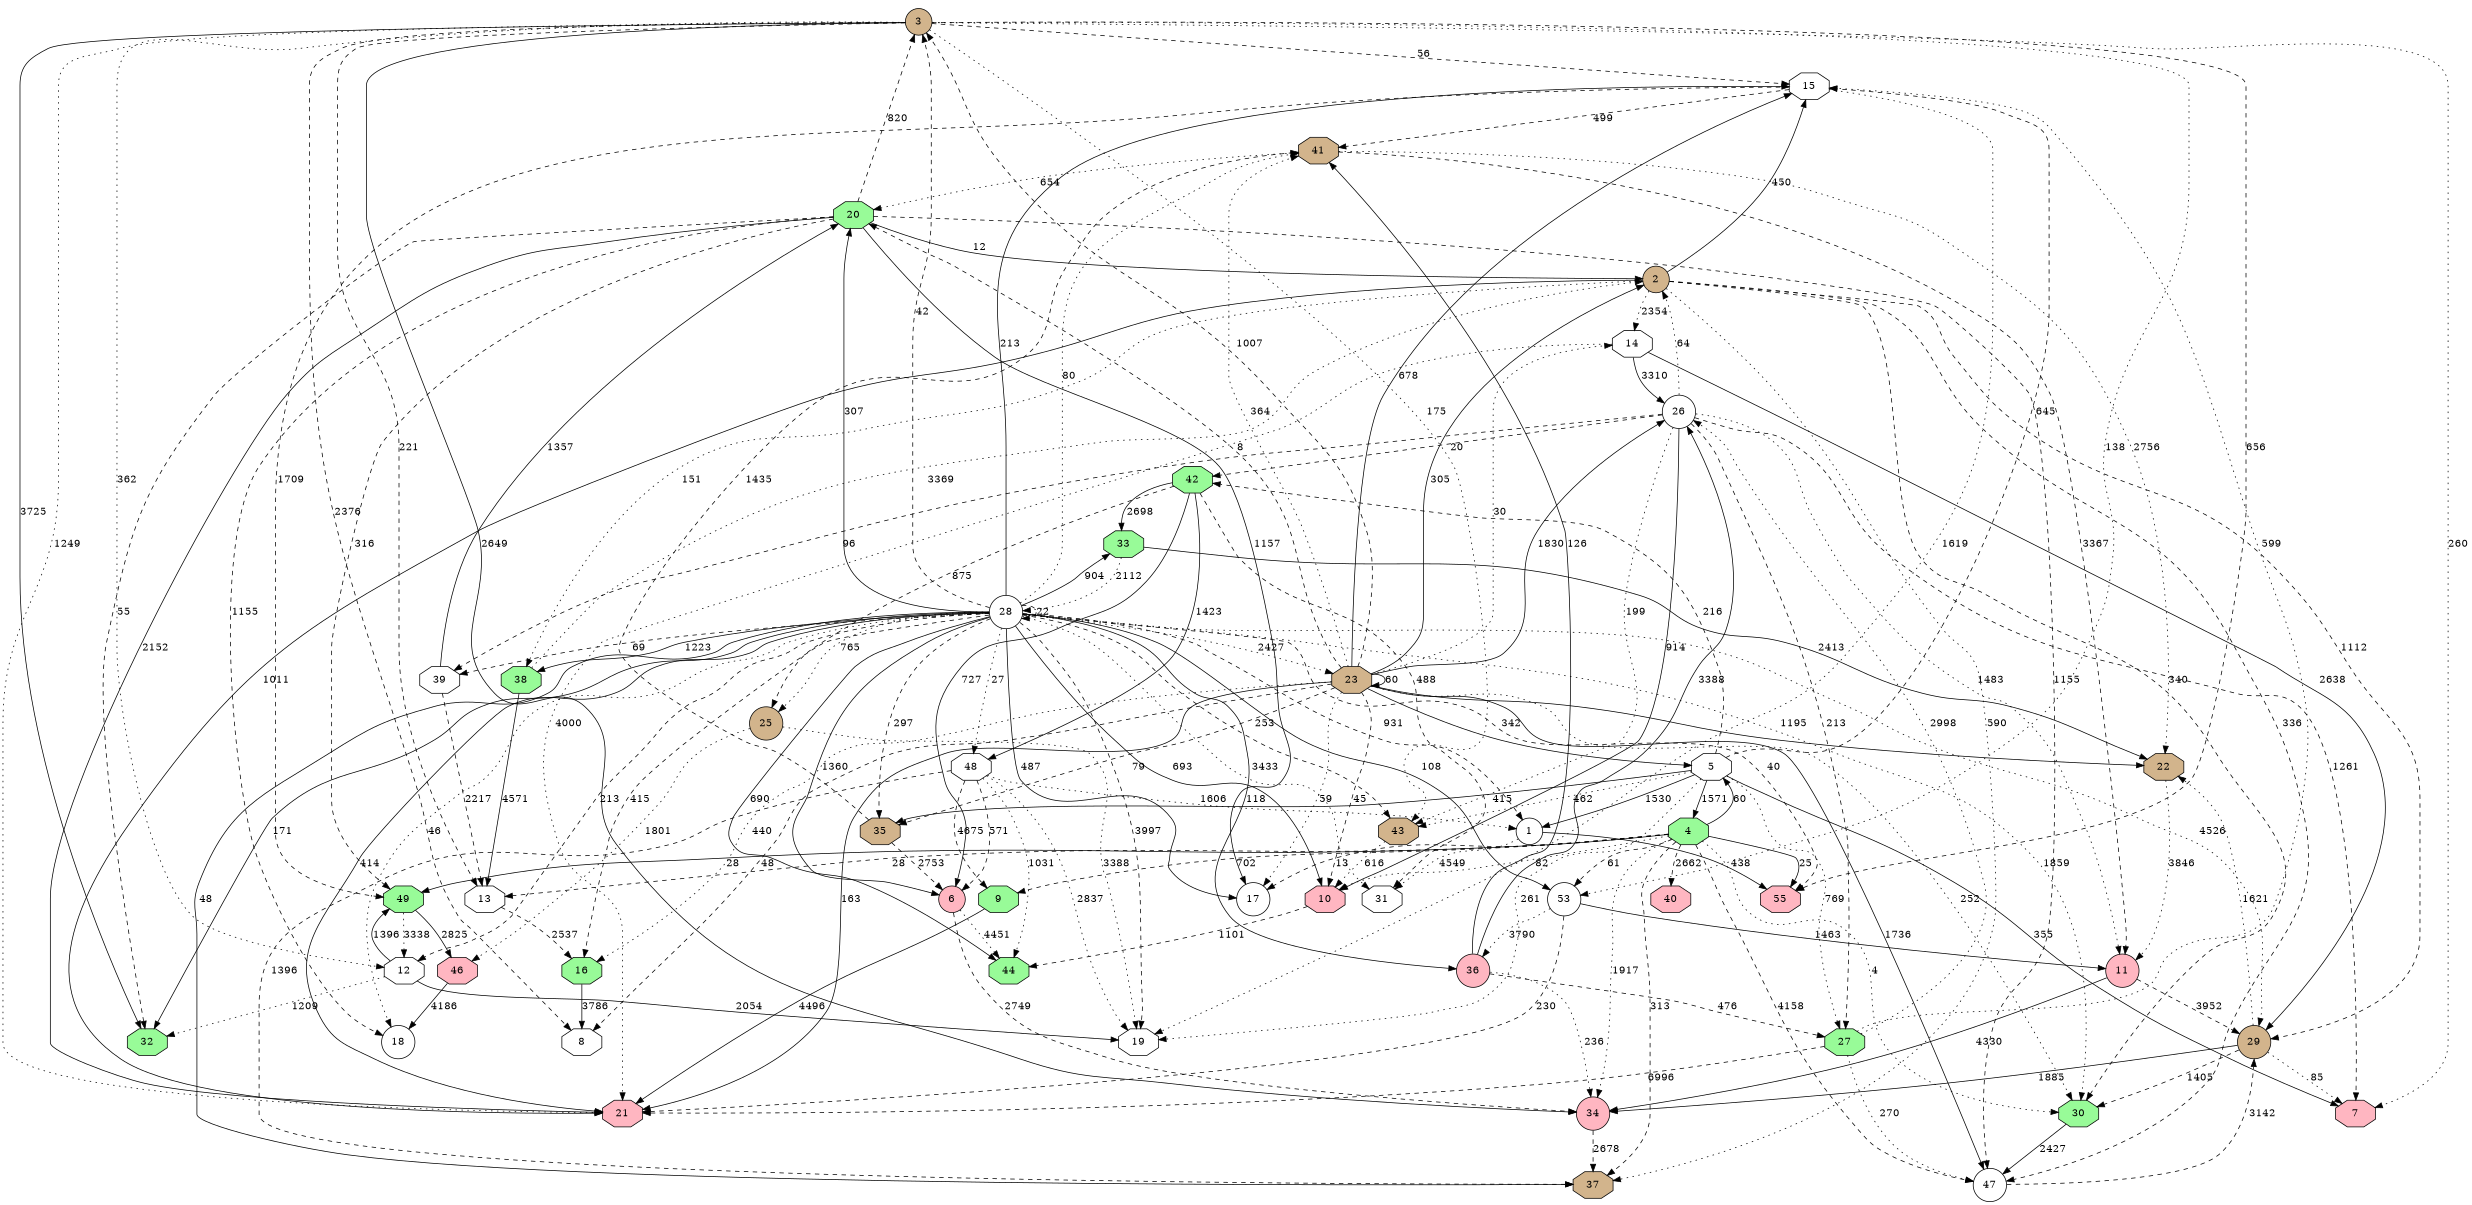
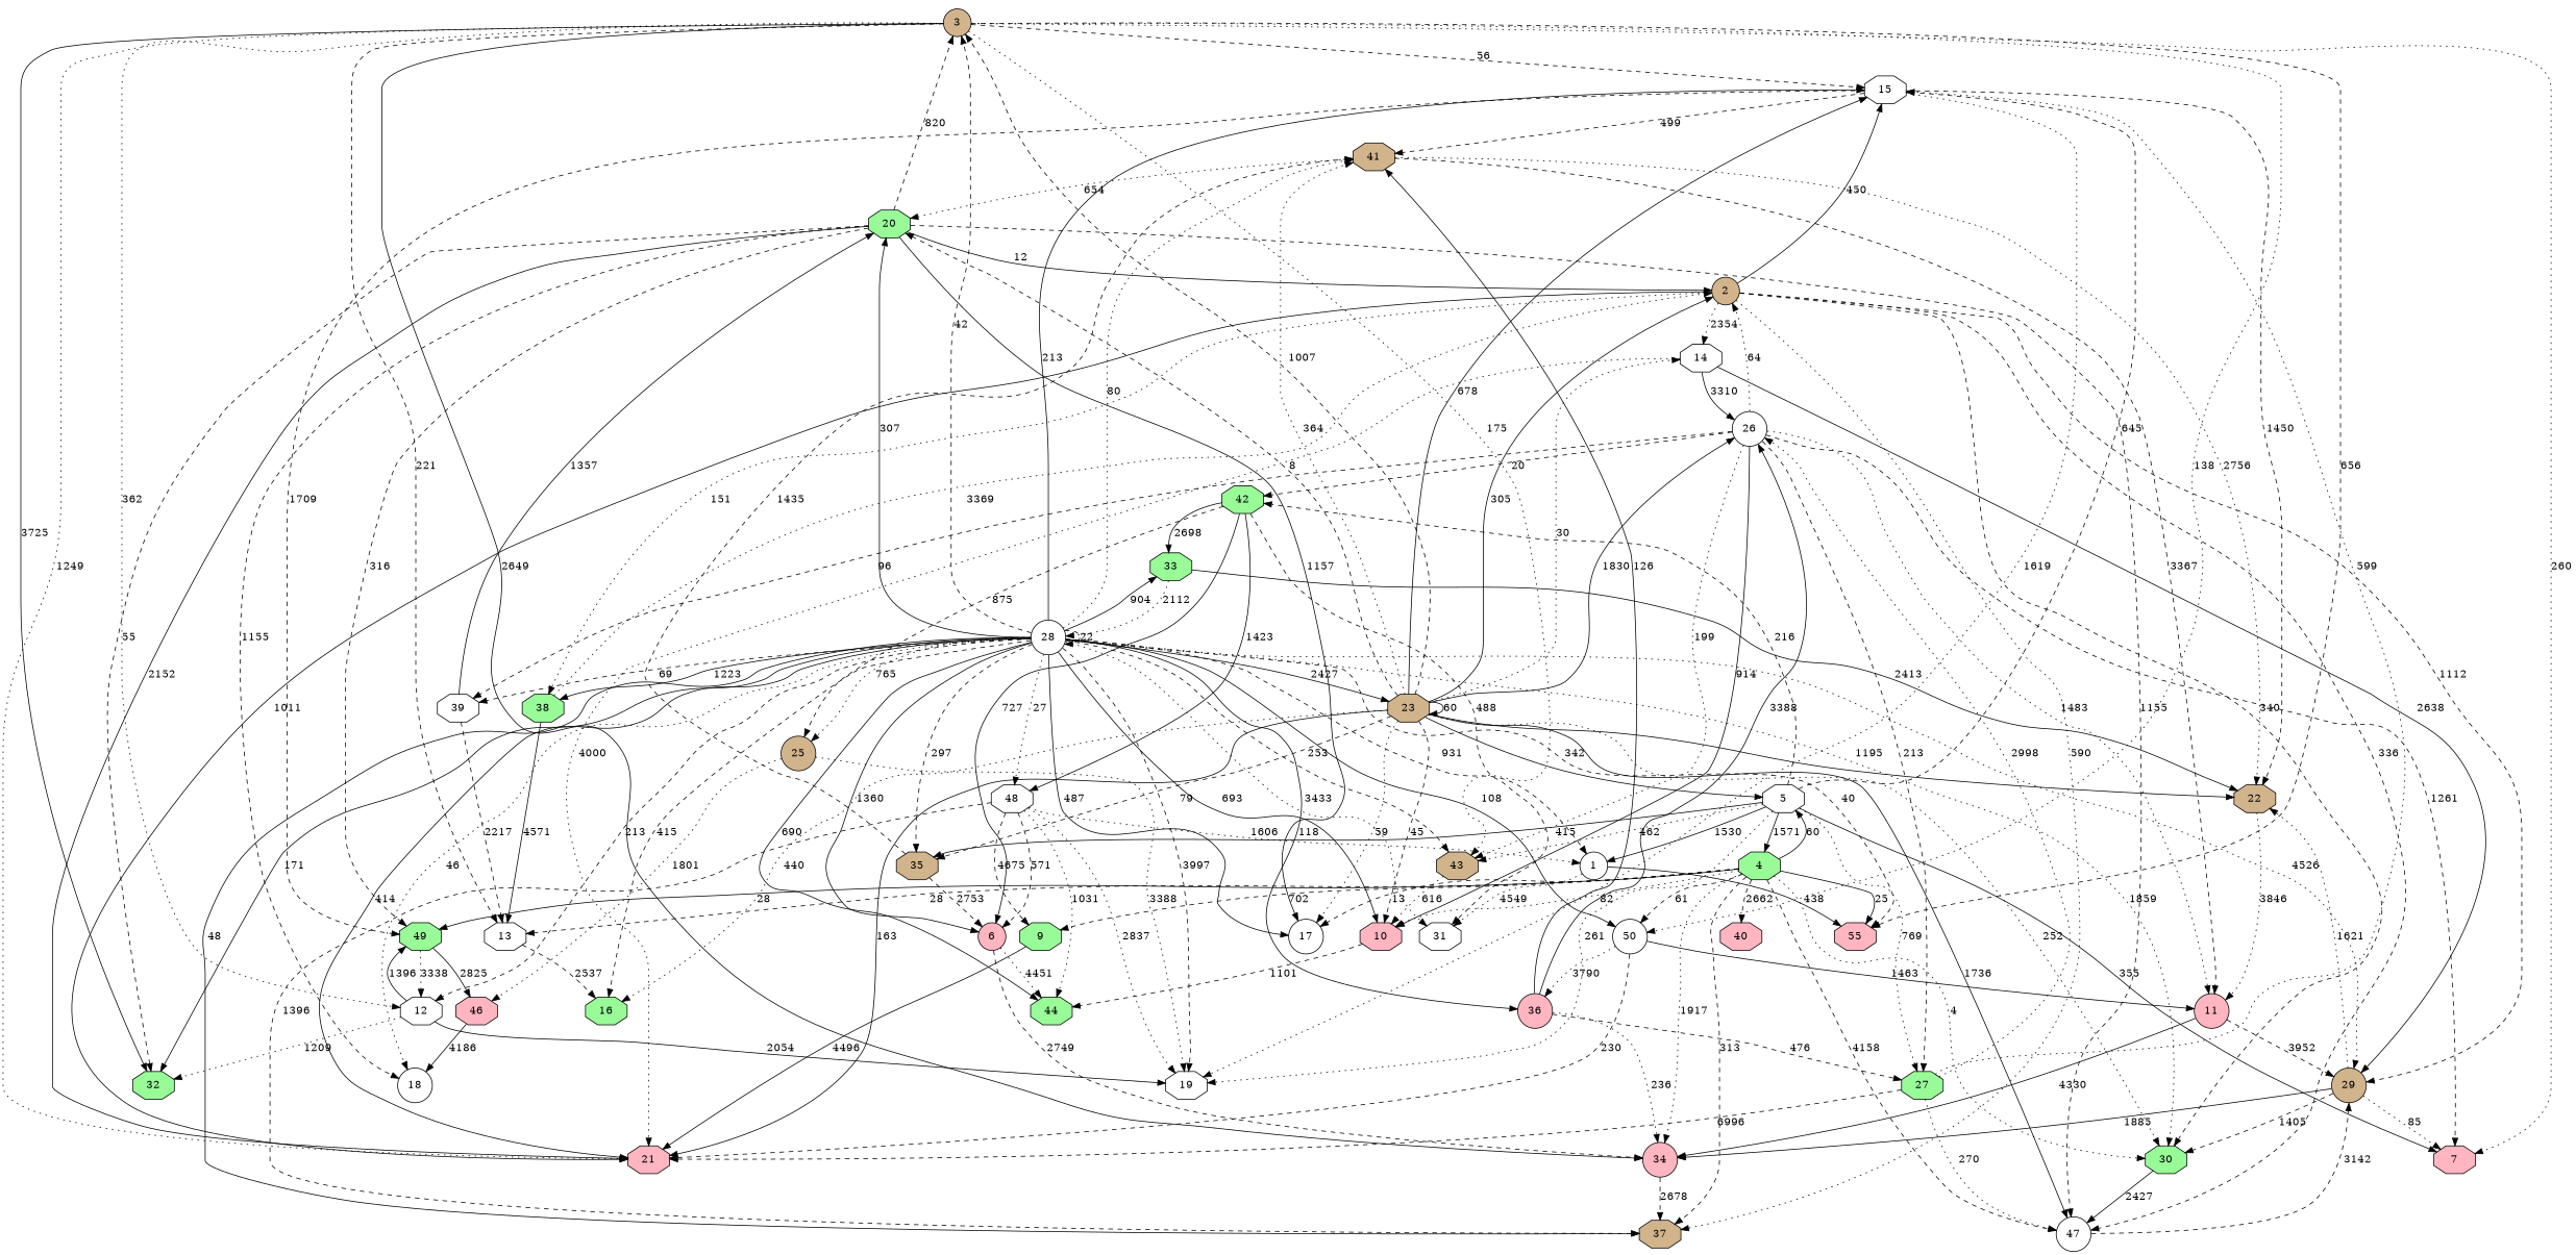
  strict digraph {
    node [fillcolor=white shape=octagon style=filled]
    edge [style=dashed]
    16 [fillcolor=palegreen]
-   8
    30 [fillcolor=palegreen]
    47 [shape=circle]
    29 [fillcolor=tan shape=circle]
    22 [fillcolor=tan]
    34 [fillcolor=lightpink shape=circle]
    7 [fillcolor=lightpink]
    11 [fillcolor=lightpink shape=circle]
    37 [fillcolor=tan]
    43 [fillcolor=tan]
    10 [fillcolor=lightpink]
    44 [fillcolor=palegreen]
    35 [fillcolor=tan]
    41 [fillcolor=tan]
    6 [fillcolor=lightpink shape=circle]
    20 [fillcolor=palegreen]
    2 [fillcolor=tan shape=circle]
    21 [fillcolor=lightpink]
    17 [shape=circle]
    3 [fillcolor=tan shape=circle]
    49 [fillcolor=palegreen]
    32 [fillcolor=palegreen]
    18 [shape=circle]
    15
    38 [fillcolor=palegreen]
    14
-   50 [shape=circle label=53]
+   50 [shape=circle]
    n29 [fillcolor=lightpink label=55]
    12
    13
    46 [fillcolor=lightpink]
    42 [fillcolor=palegreen]
    33 [fillcolor=palegreen]
    25 [fillcolor=tan shape=circle]
    31
    48
    28 [shape=circle]
    19
    9 [fillcolor=palegreen]
    1 [shape=circle]
    36 [fillcolor=lightpink shape=circle]
    39
    23 [fillcolor=tan]
    26 [shape=circle]
    27 [fillcolor=palegreen]
    5
    4 [fillcolor=palegreen]
    40 [fillcolor=lightpink]
-   16 -> 8 [label=3786 style=solid]
    30 -> 47 [label=2427 style=solid]
    47 -> 29 [label=3142]
    29 -> 30 [label=1405]
    29 -> 22 [label=1621 style=dotted]
    29 -> 34 [label=1885 style=solid]
    29 -> 7 [label=85 style=dotted]
    22 -> 11 [label=3846 style=dotted]
    34 -> 37 [label=2678]
    11 -> 29 [label=3952]
    11 -> 34 [label=4330 style=solid]
    43 -> 10 [label=616 style=dotted]
    10 -> 44 [label=1101]
    35 -> 41 [label=1435]
    35 -> 6 [label=2753]
    41 -> 22 [label=2756 style=dotted]
    41 -> 11 [label=3367]
    41 -> 20 [label=654 style=dotted]
    6 -> 34 [label=2749]
    6 -> 44 [label=4451 style=dotted]
    20 -> 47 [label=1155]
    20 -> 2 [label=12 style=solid]
    20 -> 21 [label=2152 style=solid]
    20 -> 17 [label=1157 style=solid]
    20 -> 3 [label=820]
    20 -> 49 [label=316]
    20 -> 32 [label=55]
    20 -> 18 [label=1155]
    2 -> 30 [label=340]
    2 -> 47 [label=336]
    2 -> 29 [label=1112]
    2 -> 37 [label=590 style=dotted]
    2 -> 21 [label=1011 style=solid]
    2 -> 15 [label=450 style=solid]
    2 -> 38 [label=151 style=dotted]
    2 -> 14 [label=2354 style=dotted]
-   3 -> 8 [label=2376]
    3 -> 34 [label=2649 style=solid]
    3 -> 7 [label=260 style=dotted]
    3 -> 43 [label=175 style=dotted]
    3 -> 21 [label=1249 style=dotted]
    3 -> 32 [label=3725 style=solid]
    3 -> 15 [label=56]
    3 -> 50 [label=138 style=dotted]
    3 -> n29 [label=656]
    3 -> 12 [label=362 style=dotted]
    3 -> 13 [label=221]
    49 -> 12 [label=3338 style=dotted]
    49 -> 46 [label=2825 style=solid]
+   15 -> 22 [label=1450]
    15 -> 41 [label=499]
    15 -> 49 [label=1709]
    15 -> 19 [label=1619 style=dotted]
    38 -> 2 [label=3369 style=dotted]
    38 -> 13 [label=4571 style=solid]
    14 -> 29 [label=2638 style=solid]
    14 -> 21 [label=4000 style=dotted]
    14 -> 26 [label=3310 style=solid]
    50 -> 11 [label=1463 style=solid]
    50 -> 21 [label=230]
    50 -> 36 [label=3790 style=dotted]
    12 -> 49 [label=1396 style=solid]
    12 -> 32 [label=1209 style=dotted]
    12 -> 19 [label=2054 style=solid]
    13 -> 16 [label=2537]
    46 -> 18 [label=4186 style=solid]
    42 -> 6 [label=727 style=solid]
    42 -> 33 [label=2698 style=solid]
    42 -> 25 [label=875]
    42 -> 31 [label=488]
    42 -> 48 [label=1423 style=solid]
    33 -> 22 [label=2413 style=solid]
    33 -> 28 [label=2112 style=dotted]
    25 -> 46 [label=1801 style=dotted]
    25 -> 19 [label=3388 style=dotted]
    48 -> 37 [label=1396]
    48 -> 44 [label=1031 style=dotted]
    48 -> 6 [label=571]
    48 -> 19 [label=2837 style=dotted]
    48 -> 9 [label=4675]
    48 -> 1 [label=1606 style=dotted]
    28 -> 16 [label=415]
    28 -> 30 [label=1859 style=dotted]
    28 -> 29 [label=4526 style=dotted]
    28 -> 37 [label=48 style=solid]
    28 -> 43 [label=253]
    28 -> 10 [label=693 style=solid]
    28 -> 44 [label=690 style=solid]
    28 -> 35 [label=297]
    28 -> 41 [label=80 style=dotted]
    28 -> 6 [label=1360 style=solid]
    28 -> 20 [label=307 style=solid]
    28 -> 21 [label=414 style=solid]
    28 -> 17 [label=487 style=solid]
    28 -> 3 [label=42]
    28 -> 32 [label=171 style=solid]
    28 -> 18 [label=46 style=dotted]
    28 -> 15 [label=213 style=solid]
    28 -> 38 [label=1223 style=solid]
    28 -> 50 [label=108 style=solid]
    28 -> n29 [label=40]
    28 -> 12 [label=213]
    28 -> 33 [label=904 style=solid]
    28 -> 25 [label=765 style=dotted]
    28 -> 31 [label=3433 style=dotted]
    28 -> 48 [label=27 style=dotted]
    28 -> 28 [label=22]
    28 -> 19 [label=3997]
    28 -> 1 [label=931]
    28 -> 36 [label=118 style=solid]
    28 -> 39 [label=69]
-   28 -> 23 [label=2427 style=dotted]
+   28 -> 23 [label=2427 style=solid]
    9 -> 21 [label=4496 style=solid]
    1 -> n29 [label=438 style=solid]
    1 -> 31 [label=4549 style=dotted]
    36 -> 34 [label=236 style=dotted]
    36 -> 41 [label=126 style=solid]
    36 -> 26 [label=3388 style=solid]
    36 -> 27 [label=476]
    39 -> 20 [label=1357 style=solid]
    39 -> 13 [label=2217]
    23 -> 16 [label=440 style=dotted]
-   23 -> 8 [label=48]
    23 -> 30 [label=252 style=dotted]
    23 -> 47 [label=1736 style=solid]
    23 -> 22 [label=1195 style=solid]
    23 -> 10 [label=45]
    23 -> 35 [label=79]
    23 -> 41 [label=364 style=dotted]
    23 -> 20 [label=8]
    23 -> 2 [label=305 style=solid]
    23 -> 21 [label=163 style=solid]
    23 -> 17 [label=59 style=dotted]
    23 -> 3 [label=1007]
    23 -> 15 [label=678 style=solid]
    23 -> 14 [label=30 style=dotted]
    23 -> 23 [label=60 style=solid]
    23 -> 26 [label=1830 style=solid]
    23 -> 5 [label=342 style=solid]
    26 -> 7 [label=1261]
    26 -> 11 [label=1483 style=dotted]
    26 -> 43 [label=199 style=dotted]
    26 -> 10 [label=914 style=solid]
    26 -> 2 [label=64 style=dotted]
    26 -> 42 [label=20]
    26 -> 39 [label=96]
    26 -> 27 [label=213]
    27 -> 47 [label=270 style=dotted]
    27 -> 21 [label=6996]
    27 -> 15 [label=599 style=dotted]
    27 -> 26 [label=2998 style=dotted]
    5 -> 7 [label=355 style=solid]
    5 -> 43 [label=462 style=dotted]
    5 -> 35 [label=415 style=solid]
    5 -> 15 [label=645]
    5 -> 42 [label=216]
    5 -> 19 [label=261 style=dotted]
    5 -> 1 [label=1530 style=solid]
    5 -> 27 [label=769 style=dotted]
    5 -> 4 [label=1571 style=solid]
    4 -> 30 [label=4 style=dotted]
    4 -> 47 [label=4158]
    4 -> 34 [label=1917 style=dotted]
    4 -> 37 [label=313]
    4 -> 10 [label=82 style=dotted]
    4 -> 17 [label=13]
    4 -> 49 [label=28 style=solid]
    4 -> 50 [label=61]
    4 -> n29 [label=25 style=solid]
    4 -> 13 [label=28]
    4 -> 9 [label=702]
    4 -> 5 [label=60 style=solid]
    4 -> 40 [label=2662]
  }
